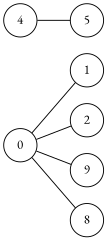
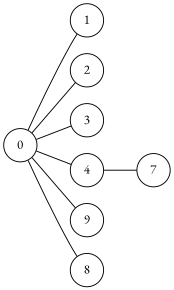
  graph {
    fontname="EB Garamond"
    rankdir=LR
    node [fillcolor="#ffffffff" fontname="EB Garamond" shape=circle style=filled]
    edge [fontname="EB Garamond"]
    0
    1
    2
+   3
    4
    n6 [label=9]
    n7 [label=8]
-   7 [label=5]
+   7
    0 -- 1
    0 -- 2
+   0 -- 3
+   0 -- 4
    0 -- n6
    0 -- n7
    4 -- 7
  }
